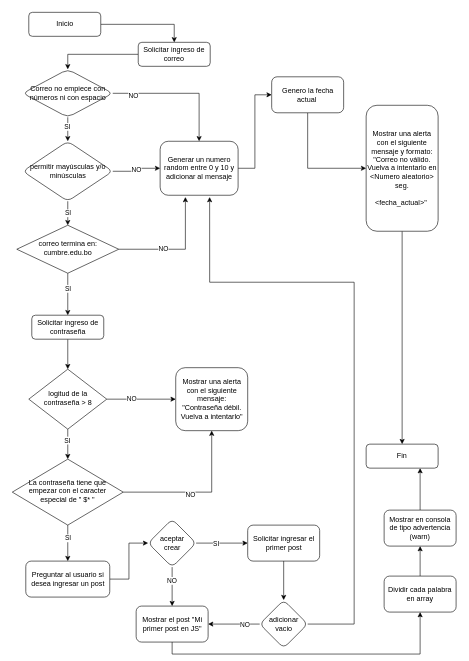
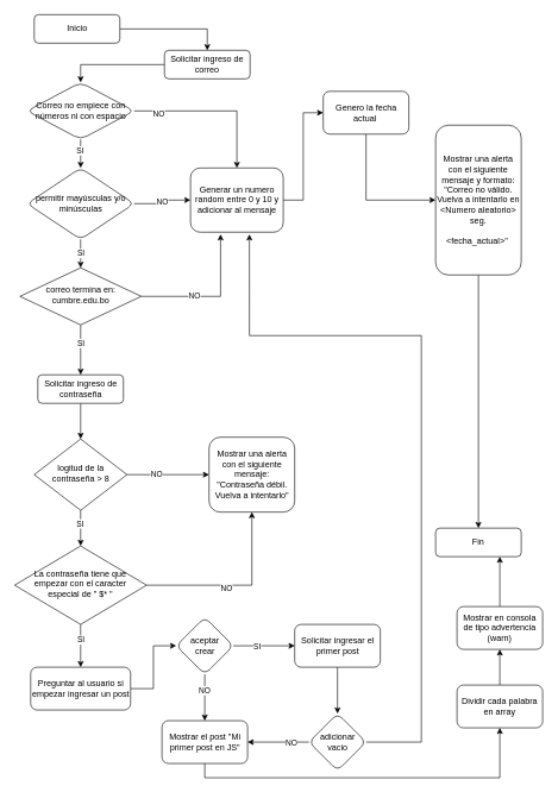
  <mxCell id="0" />
  <mxCell id="1" parent="0" />
  <mxCell id="2" value="" style="edgeStyle=orthogonalEdgeStyle;rounded=0;orthogonalLoop=1;jettySize=auto;html=1;" edge="1" parent="1" source="3" target="46"><mxGeometry relative="1" as="geometry" /></mxCell>
  <mxCell id="3" value="Solicitar ingreso de correo" style="rounded=1;whiteSpace=wrap;html=1;fontSize=12;glass=0;strokeWidth=1;shadow=0;" parent="1" vertex="1"><mxGeometry x="230" y="70" width="120" height="40" as="geometry" /></mxCell>
  <mxCell id="4" style="edgeStyle=orthogonalEdgeStyle;rounded=0;orthogonalLoop=1;jettySize=auto;html=1;entryX=0.5;entryY=0;entryDx=0;entryDy=0;" edge="1" parent="1" source="8" target="15"><mxGeometry relative="1" as="geometry" /></mxCell>
  <mxCell id="5" value="SI" style="edgeLabel;html=1;align=center;verticalAlign=middle;resizable=0;points=[];" vertex="1" connectable="0" parent="4"><mxGeometry x="-0.293" relative="1" as="geometry"><mxPoint as="offset" /></mxGeometry></mxCell>
  <mxCell id="6" style="edgeStyle=orthogonalEdgeStyle;rounded=0;orthogonalLoop=1;jettySize=auto;html=1;entryX=0.324;entryY=1.033;entryDx=0;entryDy=0;entryPerimeter=0;" edge="1" parent="1" source="8" target="48"><mxGeometry relative="1" as="geometry"><mxPoint x="332" y="325" as="targetPoint" /><Array as="points" /></mxGeometry></mxCell>
  <mxCell id="7" value="NO" style="edgeLabel;html=1;align=center;verticalAlign=middle;resizable=0;points=[];" vertex="1" connectable="0" parent="6"><mxGeometry x="-0.255" y="2" relative="1" as="geometry"><mxPoint as="offset" /></mxGeometry></mxCell>
  <mxCell id="8" value="correo termina en: cumbre.edu.bo" style="rhombus;whiteSpace=wrap;html=1;shadow=0;fontFamily=Helvetica;fontSize=12;align=center;strokeWidth=1;spacing=6;spacingTop=-4;" parent="1" vertex="1"><mxGeometry x="27.5" y="375" width="170" height="80" as="geometry" /></mxCell>
  <mxCell id="9" style="edgeStyle=orthogonalEdgeStyle;rounded=0;orthogonalLoop=1;jettySize=auto;html=1;entryX=0;entryY=0.5;entryDx=0;entryDy=0;" edge="1" parent="1" source="13" target="16"><mxGeometry relative="1" as="geometry" /></mxCell>
  <mxCell id="10" value="NO" style="edgeLabel;html=1;align=center;verticalAlign=middle;resizable=0;points=[];" vertex="1" connectable="0" parent="9"><mxGeometry x="-0.28" y="2" relative="1" as="geometry"><mxPoint as="offset" /></mxGeometry></mxCell>
  <mxCell id="11" value="" style="edgeStyle=orthogonalEdgeStyle;rounded=0;orthogonalLoop=1;jettySize=auto;html=1;" edge="1" parent="1" source="13" target="21"><mxGeometry relative="1" as="geometry" /></mxCell>
  <mxCell id="12" value="SI" style="edgeLabel;html=1;align=center;verticalAlign=middle;resizable=0;points=[];" vertex="1" connectable="0" parent="11"><mxGeometry x="-0.276" y="-1" relative="1" as="geometry"><mxPoint as="offset" /></mxGeometry></mxCell>
  <mxCell id="13" value="logitud de la contraseña &amp;gt; 8" style="rhombus;whiteSpace=wrap;html=1;shadow=0;fontFamily=Helvetica;fontSize=12;align=center;strokeWidth=1;spacing=6;spacingTop=-4;" parent="1" vertex="1"><mxGeometry x="47.5" y="615" width="130" height="100" as="geometry" /></mxCell>
  <mxCell id="14" style="edgeStyle=orthogonalEdgeStyle;rounded=0;orthogonalLoop=1;jettySize=auto;html=1;entryX=0.5;entryY=0;entryDx=0;entryDy=0;" edge="1" parent="1" source="15" target="13"><mxGeometry relative="1" as="geometry" /></mxCell>
  <mxCell id="15" value="Solicitar ingreso de contraseña" style="rounded=1;whiteSpace=wrap;html=1;fontSize=12;glass=0;strokeWidth=1;shadow=0;" parent="1" vertex="1"><mxGeometry x="52.5" y="525" width="120" height="40" as="geometry" /></mxCell>
  <mxCell id="16" value="Mostrar una alerta con el siguiente mensaje: &quot;Contraseña débil. Vuelva a intentarlo&quot;" style="rounded=1;whiteSpace=wrap;html=1;fontSize=12;glass=0;strokeWidth=1;shadow=0;" vertex="1" parent="1"><mxGeometry x="292.5" y="612.5" width="120" height="105" as="geometry" /></mxCell>
  <mxCell id="17" style="edgeStyle=orthogonalEdgeStyle;rounded=0;orthogonalLoop=1;jettySize=auto;html=1;entryX=0.5;entryY=1;entryDx=0;entryDy=0;" edge="1" parent="1" source="21" target="16"><mxGeometry relative="1" as="geometry" /></mxCell>
  <mxCell id="18" value="NO" style="edgeLabel;html=1;align=center;verticalAlign=middle;resizable=0;points=[];" vertex="1" connectable="0" parent="17"><mxGeometry x="-0.116" y="-4" relative="1" as="geometry"><mxPoint as="offset" /></mxGeometry></mxCell>
  <mxCell id="19" style="edgeStyle=orthogonalEdgeStyle;rounded=0;orthogonalLoop=1;jettySize=auto;html=1;entryX=0.5;entryY=0;entryDx=0;entryDy=0;" edge="1" parent="1" source="21" target="25"><mxGeometry relative="1" as="geometry"><Array as="points"><mxPoint x="112.5" y="895" /><mxPoint x="112.5" y="895" /></Array></mxGeometry></mxCell>
  <mxCell id="20" value="SI" style="edgeLabel;html=1;align=center;verticalAlign=middle;resizable=0;points=[];" vertex="1" connectable="0" parent="19"><mxGeometry x="-0.3" relative="1" as="geometry"><mxPoint as="offset" /></mxGeometry></mxCell>
  <mxCell id="21" value="La contraseña tiene que empezar con el caracter especial de &quot; $* &quot;" style="rhombus;whiteSpace=wrap;html=1;shadow=0;fontFamily=Helvetica;fontSize=12;align=center;strokeWidth=1;spacing=6;spacingTop=-4;" vertex="1" parent="1"><mxGeometry x="20" y="765" width="185" height="110" as="geometry" /></mxCell>
  <mxCell id="22" style="edgeStyle=orthogonalEdgeStyle;rounded=0;orthogonalLoop=1;jettySize=auto;html=1;entryX=0;entryY=0.5;entryDx=0;entryDy=0;exitX=0.5;exitY=1;exitDx=0;exitDy=0;" edge="1" parent="1" source="23" target="50"><mxGeometry relative="1" as="geometry" /></mxCell>
  <mxCell id="23" value="Genero la fecha actual&amp;nbsp;" style="rounded=1;whiteSpace=wrap;html=1;" vertex="1" parent="1"><mxGeometry x="452.5" y="127.5" width="120" height="60" as="geometry" /></mxCell>
  <mxCell id="24" value="" style="edgeStyle=orthogonalEdgeStyle;rounded=0;orthogonalLoop=1;jettySize=auto;html=1;" edge="1" parent="1" source="25" target="30"><mxGeometry relative="1" as="geometry" /></mxCell>
- <mxCell id="25" value="Preguntar al usuario si desea ingresar un post" style="rounded=1;whiteSpace=wrap;html=1;" vertex="1" parent="1"><mxGeometry x="42.5" y="935" width="140" height="60" as="geometry" /></mxCell>
+ <mxCell id="25" value="Preguntar al usuario si empezar ingresar un post" style="rounded=1;whiteSpace=wrap;html=1;" vertex="1" parent="1"><mxGeometry x="42.5" y="935" width="140" height="60" as="geometry" /></mxCell>
  <mxCell id="26" value="" style="edgeStyle=orthogonalEdgeStyle;rounded=0;orthogonalLoop=1;jettySize=auto;html=1;" edge="1" parent="1" source="30" target="32"><mxGeometry relative="1" as="geometry" /></mxCell>
  <mxCell id="27" value="SI" style="edgeLabel;html=1;align=center;verticalAlign=middle;resizable=0;points=[];" vertex="1" connectable="0" parent="26"><mxGeometry x="-0.237" relative="1" as="geometry"><mxPoint as="offset" /></mxGeometry></mxCell>
  <mxCell id="28" value="" style="edgeStyle=orthogonalEdgeStyle;rounded=0;orthogonalLoop=1;jettySize=auto;html=1;" edge="1" parent="1" source="30" target="34"><mxGeometry relative="1" as="geometry" /></mxCell>
  <mxCell id="29" value="NO" style="edgeLabel;html=1;align=center;verticalAlign=middle;resizable=0;points=[];" vertex="1" connectable="0" parent="28"><mxGeometry x="-0.317" y="-1" relative="1" as="geometry"><mxPoint as="offset" /></mxGeometry></mxCell>
  <mxCell id="30" value="aceptar &lt;br&gt;crear" style="rhombus;whiteSpace=wrap;html=1;rounded=1;" vertex="1" parent="1"><mxGeometry x="246.5" y="865" width="80" height="80" as="geometry" /></mxCell>
  <mxCell id="31" value="" style="edgeStyle=orthogonalEdgeStyle;rounded=0;orthogonalLoop=1;jettySize=auto;html=1;" edge="1" parent="1" source="32" target="41"><mxGeometry relative="1" as="geometry" /></mxCell>
  <mxCell id="32" value="Solicitar ingresar el primer post" style="whiteSpace=wrap;html=1;rounded=1;" vertex="1" parent="1"><mxGeometry x="412.5" y="875" width="120" height="60" as="geometry" /></mxCell>
  <mxCell id="33" style="edgeStyle=orthogonalEdgeStyle;rounded=0;orthogonalLoop=1;jettySize=auto;html=1;entryX=0.5;entryY=1;entryDx=0;entryDy=0;exitX=0.5;exitY=1;exitDx=0;exitDy=0;" edge="1" parent="1" source="34" target="52"><mxGeometry relative="1" as="geometry" /></mxCell>
  <mxCell id="34" value="Mostrar el post &quot;Mi primer post en JS&quot;" style="whiteSpace=wrap;html=1;rounded=1;" vertex="1" parent="1"><mxGeometry x="226.5" y="1010" width="120" height="60" as="geometry" /></mxCell>
  <mxCell id="35" value="NO" style="edgeStyle=orthogonalEdgeStyle;rounded=0;orthogonalLoop=1;jettySize=auto;html=1;entryX=0;entryY=0.5;entryDx=0;entryDy=0;" edge="1" parent="1" source="37" target="48"><mxGeometry relative="1" as="geometry"><mxPoint x="342.5" y="362.5" as="targetPoint" /></mxGeometry></mxCell>
  <mxCell id="36" value="SI" style="edgeStyle=orthogonalEdgeStyle;rounded=0;orthogonalLoop=1;jettySize=auto;html=1;entryX=0.5;entryY=0;entryDx=0;entryDy=0;" edge="1" parent="1" source="37" target="8"><mxGeometry relative="1" as="geometry" /></mxCell>
  <mxCell id="37" value="permitir mayúsculas y/o minúsculas" style="rhombus;whiteSpace=wrap;html=1;rounded=1;glass=0;strokeWidth=1;shadow=0;" vertex="1" parent="1"><mxGeometry x="37.5" y="235" width="150" height="100" as="geometry" /></mxCell>
  <mxCell id="38" style="edgeStyle=orthogonalEdgeStyle;rounded=0;orthogonalLoop=1;jettySize=auto;html=1;entryX=1;entryY=0.5;entryDx=0;entryDy=0;" edge="1" parent="1" source="41" target="34"><mxGeometry relative="1" as="geometry" /></mxCell>
  <mxCell id="39" value="NO" style="edgeLabel;html=1;align=center;verticalAlign=middle;resizable=0;points=[];" vertex="1" connectable="0" parent="38"><mxGeometry x="-0.408" y="1" relative="1" as="geometry"><mxPoint as="offset" /></mxGeometry></mxCell>
  <mxCell id="40" style="edgeStyle=orthogonalEdgeStyle;rounded=0;orthogonalLoop=1;jettySize=auto;html=1;entryX=0.635;entryY=1.033;entryDx=0;entryDy=0;entryPerimeter=0;exitX=1;exitY=0.5;exitDx=0;exitDy=0;" edge="1" parent="1" source="41" target="48"><mxGeometry relative="1" as="geometry"><Array as="points"><mxPoint x="590" y="1040" /><mxPoint x="590" y="470" /><mxPoint x="349" y="470" /></Array></mxGeometry></mxCell>
  <mxCell id="41" value="adicionar vacio" style="rhombus;whiteSpace=wrap;html=1;rounded=1;" vertex="1" parent="1"><mxGeometry x="432.5" y="1000" width="80" height="80" as="geometry" /></mxCell>
  <mxCell id="42" style="edgeStyle=orthogonalEdgeStyle;rounded=0;orthogonalLoop=1;jettySize=auto;html=1;entryX=0.5;entryY=0;entryDx=0;entryDy=0;" edge="1" parent="1" source="46" target="37"><mxGeometry relative="1" as="geometry" /></mxCell>
  <mxCell id="43" value="SI" style="edgeLabel;html=1;align=center;verticalAlign=middle;resizable=0;points=[];" vertex="1" connectable="0" parent="42"><mxGeometry x="-0.238" y="-1" relative="1" as="geometry"><mxPoint as="offset" /></mxGeometry></mxCell>
  <mxCell id="44" style="edgeStyle=orthogonalEdgeStyle;rounded=0;orthogonalLoop=1;jettySize=auto;html=1;entryX=0.5;entryY=0;entryDx=0;entryDy=0;" edge="1" parent="1" source="46" target="48"><mxGeometry relative="1" as="geometry"><mxPoint x="372.5" y="355" as="targetPoint" /><Array as="points"><mxPoint x="332" y="155" /><mxPoint x="332" y="235" /></Array></mxGeometry></mxCell>
  <mxCell id="45" value="NO" style="edgeLabel;html=1;align=center;verticalAlign=middle;resizable=0;points=[];" vertex="1" connectable="0" parent="44"><mxGeometry x="-0.699" y="-3" relative="1" as="geometry"><mxPoint as="offset" /></mxGeometry></mxCell>
  <mxCell id="46" value="Correo no empiece con números ni con espacio" style="rhombus;whiteSpace=wrap;html=1;rounded=1;glass=0;strokeWidth=1;shadow=0;" vertex="1" parent="1"><mxGeometry x="37.5" y="115" width="150" height="80" as="geometry" /></mxCell>
  <mxCell id="47" style="edgeStyle=orthogonalEdgeStyle;rounded=0;orthogonalLoop=1;jettySize=auto;html=1;entryX=0;entryY=0.5;entryDx=0;entryDy=0;" edge="1" parent="1" source="48" target="23"><mxGeometry relative="1" as="geometry" /></mxCell>
  <mxCell id="48" value="Generar un numero random entre 0 y 10 y adicionar al mensaje" style="rounded=1;whiteSpace=wrap;html=1;" vertex="1" parent="1"><mxGeometry x="266.5" y="235" width="130" height="90" as="geometry" /></mxCell>
  <mxCell id="49" style="edgeStyle=orthogonalEdgeStyle;rounded=0;orthogonalLoop=1;jettySize=auto;html=1;entryX=0.5;entryY=0;entryDx=0;entryDy=0;" edge="1" parent="1" source="50" target="57"><mxGeometry relative="1" as="geometry" /></mxCell>
  <mxCell id="50" value="Mostrar una alerta con el siguiente mensaje y formato: &quot;Correo no válido. Vuelva a intentarlo en &amp;lt;Numero aleatorio&amp;gt; seg.&lt;br&gt;&lt;br&gt;&amp;lt;fecha_actual&amp;gt;&quot;&amp;nbsp;" style="rounded=1;whiteSpace=wrap;html=1;fontSize=12;glass=0;strokeWidth=1;shadow=0;" vertex="1" parent="1"><mxGeometry x="610" y="175" width="120" height="210" as="geometry" /></mxCell>
  <mxCell id="51" style="edgeStyle=orthogonalEdgeStyle;rounded=0;orthogonalLoop=1;jettySize=auto;html=1;entryX=0.5;entryY=1;entryDx=0;entryDy=0;" edge="1" parent="1" source="52" target="54"><mxGeometry relative="1" as="geometry" /></mxCell>
  <mxCell id="52" value="Dividir cada palabra en array" style="whiteSpace=wrap;html=1;rounded=1;" vertex="1" parent="1"><mxGeometry x="640" y="960" width="120" height="60" as="geometry" /></mxCell>
  <mxCell id="53" style="edgeStyle=orthogonalEdgeStyle;rounded=0;orthogonalLoop=1;jettySize=auto;html=1;entryX=0.75;entryY=1;entryDx=0;entryDy=0;" edge="1" parent="1" source="54" target="57"><mxGeometry relative="1" as="geometry" /></mxCell>
  <mxCell id="54" value="Mostrar en consola de tipo advertencia (warn)" style="whiteSpace=wrap;html=1;rounded=1;" vertex="1" parent="1"><mxGeometry x="640" y="850" width="120" height="60" as="geometry" /></mxCell>
  <mxCell id="55" style="edgeStyle=orthogonalEdgeStyle;rounded=0;orthogonalLoop=1;jettySize=auto;html=1;entryX=0.5;entryY=0;entryDx=0;entryDy=0;" edge="1" parent="1" source="56" target="3"><mxGeometry relative="1" as="geometry" /></mxCell>
  <mxCell id="56" value="Inicio" style="rounded=1;whiteSpace=wrap;html=1;fontSize=12;glass=0;strokeWidth=1;shadow=0;" vertex="1" parent="1"><mxGeometry x="47.5" y="20" width="120" height="40" as="geometry" /></mxCell>
  <mxCell id="57" value="Fin" style="rounded=1;whiteSpace=wrap;html=1;fontSize=12;glass=0;strokeWidth=1;shadow=0;" vertex="1" parent="1"><mxGeometry x="610" y="740" width="120" height="40" as="geometry" /></mxCell>
